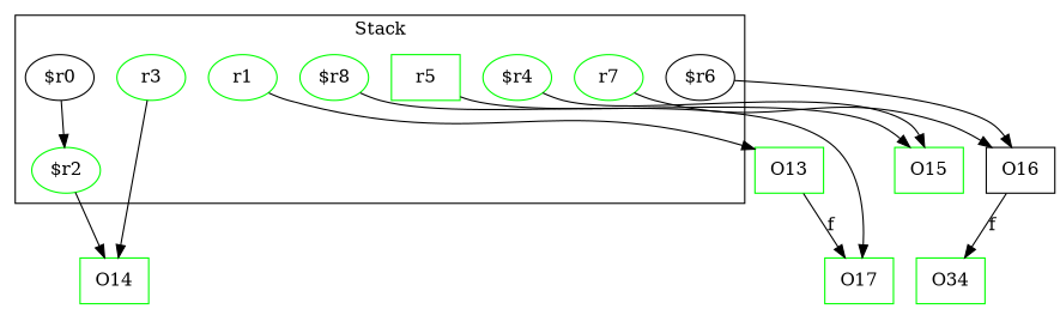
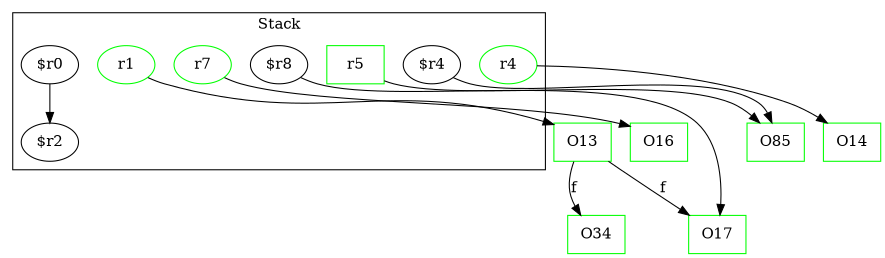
  digraph {
    rankDir=LR
    node [color=green]
    r1
-   "$r2"
+   "$r2" [color=""]
    "$r0" [color=""]
    r7
-   "$r8"
+   "$r8" [color=""]
    r5 [shape=box]
-   "$r6" [color=""]
-   r3
-   "$r4"
+   r3 [label=r4]
+   "$r4" [color=""]
    O13 [shape=box]
    O14 [shape=box]
-   O16 [color=black shape=box]
+   O16 [shape=box]
    O17 [shape=box]
-   O15 [shape=box]
+   O15 [shape=box label=O85]
    n15 [label=O34 shape=box]
    subgraph cluster_1 {
      label=Stack
      r1
      "$r2"
      "$r0"
      r7
      "$r8"
      r5
-     "$r6"
      r3
      "$r4"
    }
    r1 -> O13
-   "$r2" -> O14
    "$r0" -> "$r2"
    r7 -> O16
    "$r8" -> O17
    r5 -> O15
-   "$r6" -> O16
    r3 -> O14
    "$r4" -> O15
    O13 -> O17 [label=f weight=0.2]
-   O16 -> n15 [label=f weight=0.2]
+   O13 -> n15 [label=f weight=0.2]
  }
